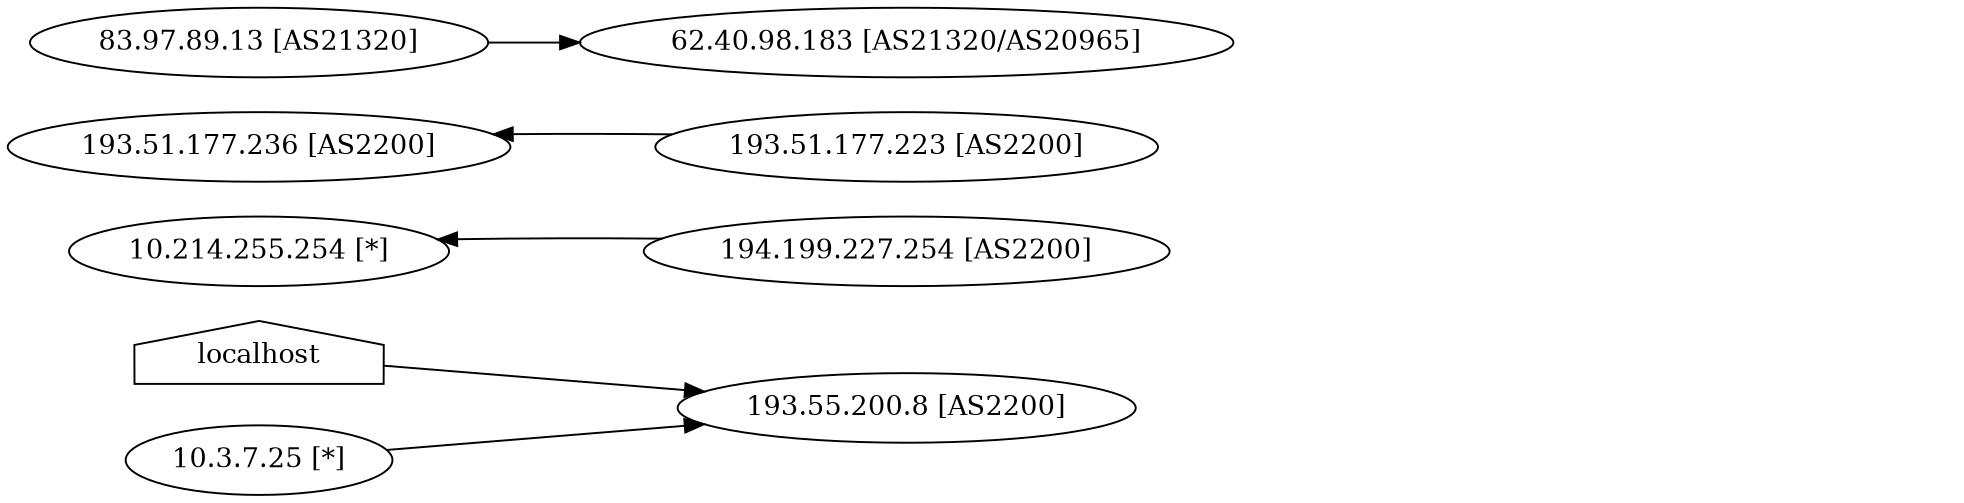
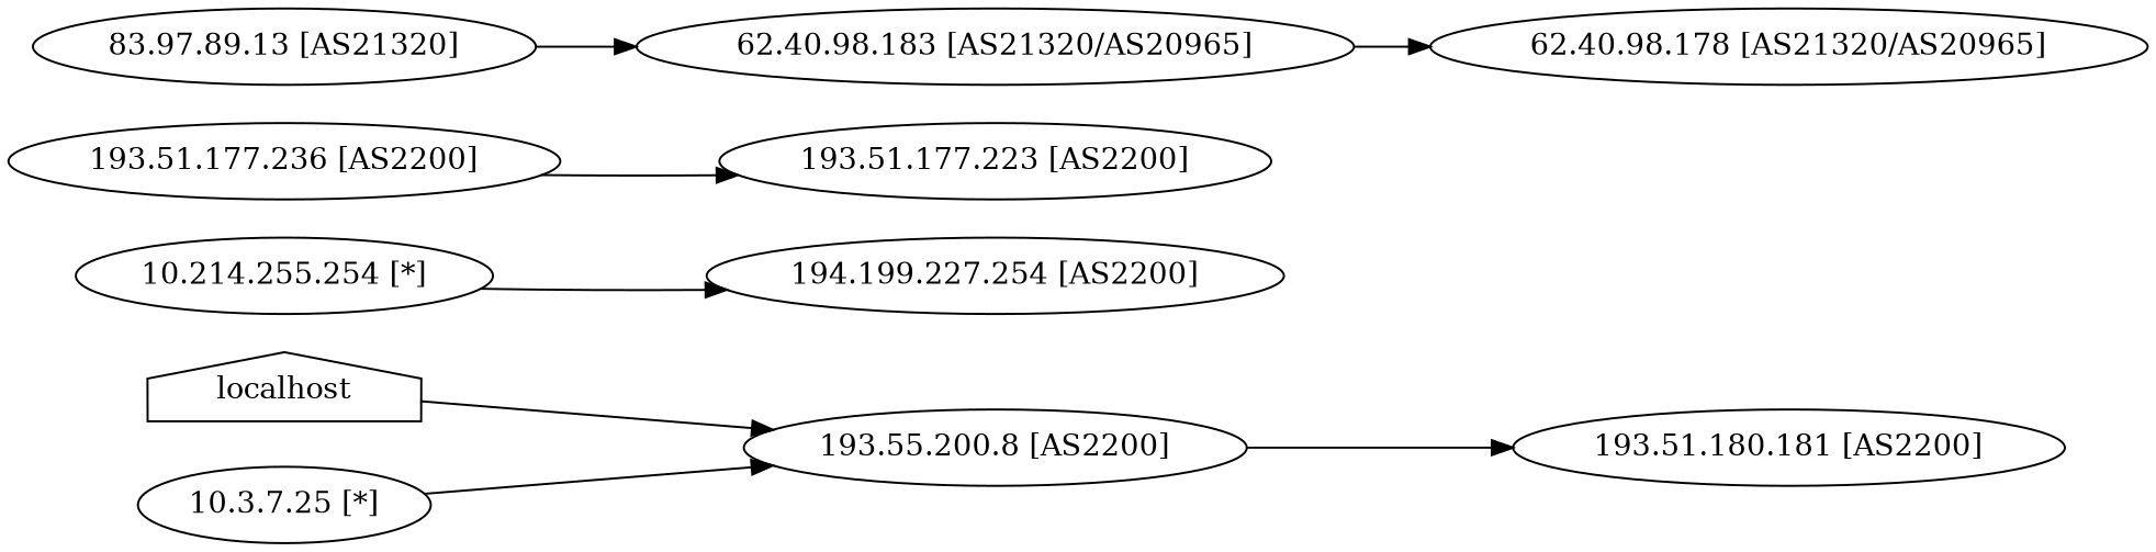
  strict digraph {
    rankdir=LR
    localhost [shape=house]
    "193.55.200.8 [AS2200]"
    "10.214.255.254 [*]"
    "194.199.227.254 [AS2200]"
    "10.3.7.25 [*]"
+   "193.51.180.181 [AS2200]"
    "193.51.177.236 [AS2200]"
    "193.51.177.223 [AS2200]"
    "83.97.89.13 [AS21320]"
    "62.40.98.183 [AS21320/AS20965]"
+   "62.40.98.178 [AS21320/AS20965]"
    localhost -> "193.55.200.8 [AS2200]"
-   "194.199.227.254 [AS2200]" -> "10.214.255.254 [*]"
+   "193.55.200.8 [AS2200]" -> "193.51.180.181 [AS2200]"
+   "10.214.255.254 [*]" -> "194.199.227.254 [AS2200]"
    "10.3.7.25 [*]" -> "193.55.200.8 [AS2200]"
-   "193.51.177.223 [AS2200]" -> "193.51.177.236 [AS2200]"
+   "193.51.177.236 [AS2200]" -> "193.51.177.223 [AS2200]"
    "83.97.89.13 [AS21320]" -> "62.40.98.183 [AS21320/AS20965]"
+   "62.40.98.183 [AS21320/AS20965]" -> "62.40.98.178 [AS21320/AS20965]"
  }
